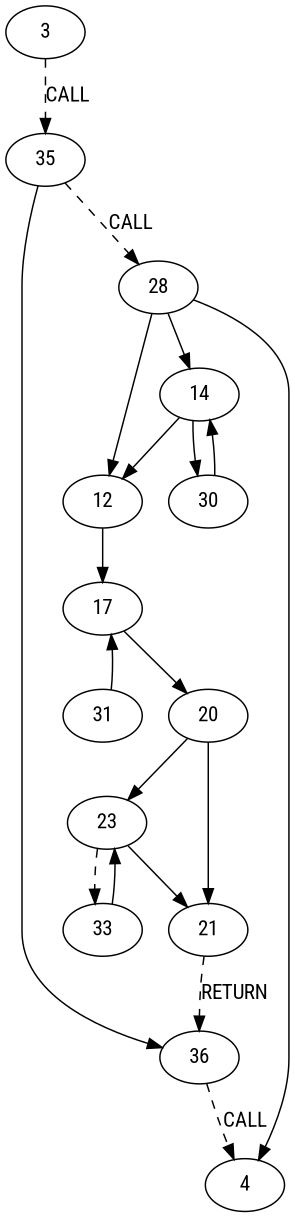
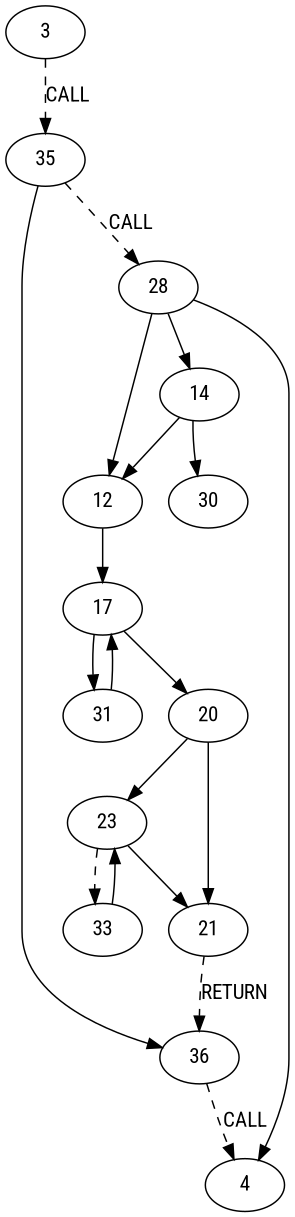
  digraph {
    fontname="Roboto Condensed"
    node [fontname="Roboto Condensed"]
    edge [fontname="Roboto Condensed"]
    36
    4
    21
    23
    33
    20
    17
    31
    12
    14
    30
    28
    35
    3
    36 -> 4 [label=CALL style=dashed]
    21 -> 36 [label=RETURN style=dashed]
    23 -> 21
    23 -> 33 [style=dashed]
    33 -> 23
    20 -> 21
    20 -> 23
    17 -> 20
+   17 -> 31
    31 -> 17
    12 -> 17
    14 -> 12
    14 -> 30
-   30 -> 14
    28 -> 4
    28 -> 12
    28 -> 14
    35 -> 36
    35 -> 28 [label=CALL style=dashed]
    3 -> 35 [label=CALL style=dashed]
  }
